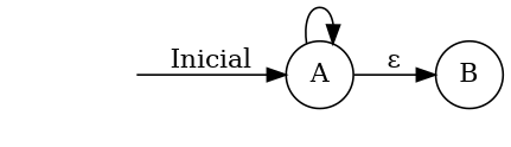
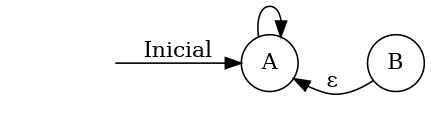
  digraph {
    rankdir=LR
    node [shape=circle]
    temp [style=invis]
    A
    B
    temp -> A [label=Inicial]
    A -> A
-   A -> B [label="&epsilon;"]
+   B -> A [label="&epsilon;"]
  }
